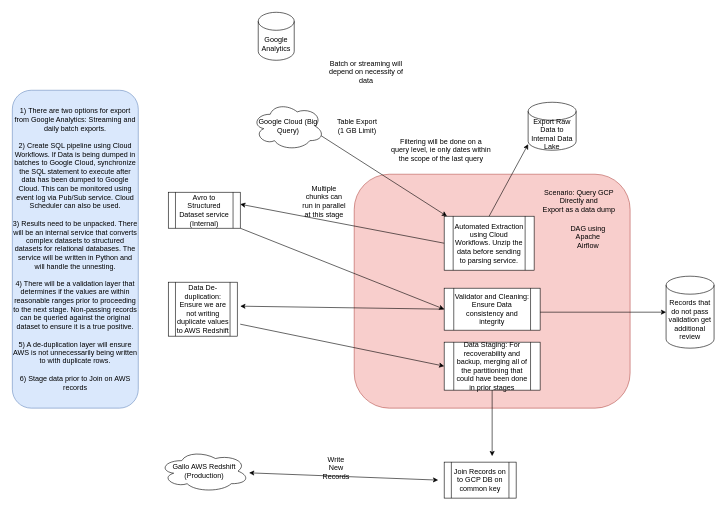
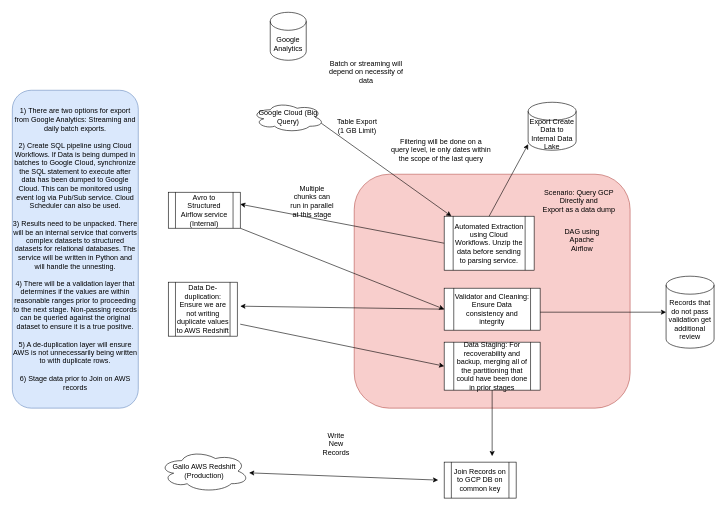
  <mxCell id="0" />
  <mxCell id="1" parent="0" />
- <mxCell id="2" value="Google Analytics" style="shape=cylinder3;whiteSpace=wrap;html=1;boundedLbl=1;backgroundOutline=1;size=15;" vertex="1" parent="1"><mxGeometry x="430" y="20" width="60" height="80" as="geometry" /></mxCell>
+ <mxCell id="2" value="Google Analytics" style="shape=cylinder3;whiteSpace=wrap;html=1;boundedLbl=1;backgroundOutline=1;size=15;" vertex="1" parent="1"><mxGeometry x="450" y="20" width="60" height="80" as="geometry" /></mxCell>
  <mxCell id="3" value="" style="rounded=1;whiteSpace=wrap;html=1;fillColor=#f8cecc;strokeColor=#b85450;" vertex="1" parent="1"><mxGeometry x="590" y="290" width="460" height="390" as="geometry" /></mxCell>
  <mxCell id="4" value="Scenario: Query GCP Directly and&lt;br&gt;Export as a data dump" style="text;html=1;strokeColor=none;fillColor=none;align=center;verticalAlign=middle;whiteSpace=wrap;rounded=0;" vertex="1" parent="1"><mxGeometry x="900" y="310" width="130" height="50" as="geometry" /></mxCell>
- <mxCell id="5" value="&lt;span&gt;Google Cloud (Big Query)&lt;/span&gt;" style="ellipse;shape=cloud;whiteSpace=wrap;html=1;" vertex="1" parent="1"><mxGeometry x="420" y="170" width="120" height="80" as="geometry" /></mxCell>
+ <mxCell id="5" value="&lt;span&gt;Google Cloud (Big Query)&lt;/span&gt;" style="ellipse;shape=cloud;whiteSpace=wrap;html=1;" vertex="1" parent="1"><mxGeometry x="420" y="170" width="120" height="50" as="geometry" /></mxCell>
  <mxCell id="6" value="Gallo AWS Redshift (Production)" style="ellipse;shape=cloud;whiteSpace=wrap;html=1;" vertex="1" parent="1"><mxGeometry x="265" y="750" width="150" height="70" as="geometry" /></mxCell>
  <mxCell id="7" value="Table Export (1 GB Limit)" style="text;html=1;strokeColor=none;fillColor=none;align=center;verticalAlign=middle;whiteSpace=wrap;rounded=0;" vertex="1" parent="1"><mxGeometry x="555" y="200" width="80" height="20" as="geometry" /></mxCell>
  <mxCell id="8" value="Automated Extraction using Cloud Workflows. Unzip the data before sending to parsing service." style="shape=process;whiteSpace=wrap;html=1;backgroundOutline=1;" vertex="1" parent="1"><mxGeometry x="740" y="360" width="150" height="90" as="geometry" /></mxCell>
  <mxCell id="9" value="1) There are two options for export from Google Analytics: Streaming and daily batch exports.&lt;br&gt;&lt;br&gt;2) Create SQL pipeline using Cloud Workflows. If Data is being dumped in batches to Google Cloud, synchronize the SQL statement to execute after data has been dumped to Google Cloud. This can be monitored using event log via Pub/Sub service. Cloud Scheduler can also be used.&lt;br&gt;&lt;br&gt;3) Results need to be unpacked. There will be an internal service that converts complex datasets to structured datasets for relational databases. The service will be written in Python and will handle the unnesting.&lt;br&gt;&lt;br&gt;4) There will be a validation layer that determines if the values are within reasonable ranges prior to proceeding to the next stage. Non-passing records can be queried against the original dataset to ensure it is a true positive.&lt;br&gt;&lt;br&gt;5) A de-duplication layer will ensure AWS is not unnecessarily being written to with duplicate rows.&lt;br&gt;&lt;br&gt;6) Stage data prior to Join on AWS records" style="rounded=1;whiteSpace=wrap;html=1;fillColor=#dae8fc;strokeColor=#6c8ebf;" vertex="1" parent="1"><mxGeometry y="150" width="210" height="530" as="geometry" x="20" /></mxCell>
  <mxCell id="10" value="Batch or streaming will depend on necessity of data" style="text;html=1;strokeColor=none;fillColor=none;align=center;verticalAlign=middle;whiteSpace=wrap;rounded=0;" vertex="1" parent="1"><mxGeometry x="540" y="110" width="140" height="20" as="geometry" /></mxCell>
  <mxCell id="11" value="" style="endArrow=classic;html=1;entryX=1;entryY=0.5;entryDx=0;entryDy=0;exitX=0;exitY=0.5;exitDx=0;exitDy=0;" edge="1" parent="1" source="8"><mxGeometry width="50" height="50" relative="1" as="geometry"><mxPoint x="760" y="400" as="sourcePoint" /><mxPoint x="400" y="340" as="targetPoint" /></mxGeometry></mxCell>
  <mxCell id="12" value="" style="endArrow=classic;html=1;exitX=0.96;exitY=0.7;exitDx=0;exitDy=0;exitPerimeter=0;" edge="1" parent="1" source="5" target="8"><mxGeometry width="50" height="50" relative="1" as="geometry"><mxPoint x="510" y="270" as="sourcePoint" /><mxPoint x="560" y="220" as="targetPoint" /></mxGeometry></mxCell>
  <mxCell id="13" value="Data De-duplication: Ensure we are not writing duplicate values to AWS Redshift" style="shape=process;whiteSpace=wrap;html=1;backgroundOutline=1;" vertex="1" parent="1"><mxGeometry x="280" y="470" width="115" height="90" as="geometry" /></mxCell>
- <mxCell id="14" value="&lt;span&gt;Avro to Structured Dataset service (Internal)&lt;/span&gt;" style="shape=process;whiteSpace=wrap;html=1;backgroundOutline=1;" vertex="1" parent="1"><mxGeometry x="280" y="320" width="120" height="60" as="geometry" /></mxCell>
+ <mxCell id="14" value="&lt;span&gt;Avro to Structured Airflow service (Internal)&lt;/span&gt;" style="shape=process;whiteSpace=wrap;html=1;backgroundOutline=1;" vertex="1" parent="1"><mxGeometry x="280" y="320" width="120" height="60" as="geometry" /></mxCell>
  <mxCell id="15" value="Validator and Cleaning: Ensure Data consistency and integrity" style="shape=process;whiteSpace=wrap;html=1;backgroundOutline=1;" vertex="1" parent="1"><mxGeometry x="740" y="480" width="160" height="70" as="geometry" /></mxCell>
  <mxCell id="16" value="" style="endArrow=classic;html=1;exitX=1;exitY=1;exitDx=0;exitDy=0;entryX=0;entryY=0.5;entryDx=0;entryDy=0;" edge="1" parent="1" source="14" target="15"><mxGeometry width="50" height="50" relative="1" as="geometry"><mxPoint x="510" y="490" as="sourcePoint" /><mxPoint x="560" y="440" as="targetPoint" /></mxGeometry></mxCell>
  <mxCell id="17" value="" style="endArrow=classic;html=1;exitX=0.5;exitY=0;exitDx=0;exitDy=0;" edge="1" parent="1" source="8"><mxGeometry width="50" height="50" relative="1" as="geometry"><mxPoint x="810" y="350" as="sourcePoint" /><mxPoint x="880" y="240" as="targetPoint" /></mxGeometry></mxCell>
- <mxCell id="18" value="Export Raw Data to Internal Data Lake" style="shape=cylinder3;whiteSpace=wrap;html=1;boundedLbl=1;backgroundOutline=1;size=15;" vertex="1" parent="1"><mxGeometry x="880" y="170" width="80" height="80" as="geometry" /></mxCell>
+ <mxCell id="18" value="Export Create Data to Internal Data Lake" style="shape=cylinder3;whiteSpace=wrap;html=1;boundedLbl=1;backgroundOutline=1;size=15;" vertex="1" parent="1"><mxGeometry x="880" y="170" width="80" height="80" as="geometry" /></mxCell>
  <mxCell id="19" value="" style="endArrow=classic;html=1;" edge="1" parent="1"><mxGeometry width="50" height="50" relative="1" as="geometry"><mxPoint x="900" y="520" as="sourcePoint" /><mxPoint x="1110" y="520" as="targetPoint" /></mxGeometry></mxCell>
  <mxCell id="20" value="Records that do not pass validation get additional review" style="shape=cylinder3;whiteSpace=wrap;html=1;boundedLbl=1;backgroundOutline=1;size=15;" vertex="1" parent="1"><mxGeometry x="1110" y="460" width="80" height="120" as="geometry" /></mxCell>
  <mxCell id="21" value="" style="endArrow=classic;html=1;exitX=0;exitY=0.5;exitDx=0;exitDy=0;" edge="1" parent="1" source="15"><mxGeometry width="50" height="50" relative="1" as="geometry"><mxPoint x="640" y="560" as="sourcePoint" /><mxPoint x="400" y="510" as="targetPoint" /></mxGeometry></mxCell>
  <mxCell id="22" value="" style="endArrow=classic;html=1;entryX=0;entryY=0.5;entryDx=0;entryDy=0;" edge="1" parent="1" target="23"><mxGeometry width="50" height="50" relative="1" as="geometry"><mxPoint x="400" y="540" as="sourcePoint" /><mxPoint x="470" y="600" as="targetPoint" /></mxGeometry></mxCell>
  <mxCell id="23" value="Data Staging: For recoverability and backup, merging all of the partitioning that could have been done in prior stages" style="shape=process;whiteSpace=wrap;html=1;backgroundOutline=1;" vertex="1" parent="1"><mxGeometry x="740" y="570" width="160" height="80" as="geometry" /></mxCell>
  <mxCell id="24" value="Filtering will be done on a query level, ie only dates within the scope of the last query" style="text;html=1;strokeColor=none;fillColor=none;align=center;verticalAlign=middle;whiteSpace=wrap;rounded=0;" vertex="1" parent="1"><mxGeometry x="650" y="240" width="170" height="20" as="geometry" /></mxCell>
  <mxCell id="25" value="" style="endArrow=classic;html=1;exitX=0.5;exitY=1;exitDx=0;exitDy=0;" edge="1" parent="1" source="23"><mxGeometry width="50" height="50" relative="1" as="geometry"><mxPoint x="800" y="750" as="sourcePoint" /><mxPoint x="820" y="760" as="targetPoint" /></mxGeometry></mxCell>
  <mxCell id="26" value="Join Records on to GCP DB on common key" style="shape=process;whiteSpace=wrap;html=1;backgroundOutline=1;" vertex="1" parent="1"><mxGeometry x="740" y="770" width="120" height="60" as="geometry" /></mxCell>
  <mxCell id="27" value="" style="endArrow=classic;startArrow=classic;html=1;" edge="1" parent="1" source="6"><mxGeometry width="50" height="50" relative="1" as="geometry"><mxPoint x="550" y="840" as="sourcePoint" /><mxPoint x="730" y="800" as="targetPoint" /></mxGeometry></mxCell>
- <mxCell id="28" value="Write New Records" style="text;html=1;strokeColor=none;fillColor=none;align=center;verticalAlign=middle;whiteSpace=wrap;rounded=0;" vertex="1" parent="1"><mxGeometry x="540" y="770" width="40" height="20" as="geometry" /></mxCell>
- <mxCell id="29" value="DAG using Apache Airflow" style="text;html=1;strokeColor=none;fillColor=none;align=center;verticalAlign=middle;whiteSpace=wrap;rounded=0;" vertex="1" parent="1"><mxGeometry x="940" y="385" width="80" height="20" as="geometry" /></mxCell>
- <mxCell id="30" value="Multiple chunks can run in parallel at this stage" style="text;html=1;strokeColor=none;fillColor=none;align=center;verticalAlign=middle;whiteSpace=wrap;rounded=0;" vertex="1" parent="1"><mxGeometry x="500" y="310" width="80" height="50" as="geometry" /></mxCell>
+ <mxCell id="28" value="Write New Records" style="text;html=1;strokeColor=none;fillColor=none;align=center;verticalAlign=middle;whiteSpace=wrap;rounded=0;" vertex="1" parent="1"><mxGeometry x="540" y="730" width="40" height="20" as="geometry" /></mxCell>
+ <mxCell id="29" value="DAG using Apache Airflow" style="text;html=1;strokeColor=none;fillColor=none;align=center;verticalAlign=middle;whiteSpace=wrap;rounded=0;" vertex="1" parent="1"><mxGeometry x="930" y="390" width="80" height="20" as="geometry" /></mxCell>
+ <mxCell id="30" value="Multiple chunks can run in parallel at this stage" style="text;html=1;strokeColor=none;fillColor=none;align=center;verticalAlign=middle;whiteSpace=wrap;rounded=0;" vertex="1" parent="1"><mxGeometry x="480" y="310" width="80" height="50" as="geometry" /></mxCell>
